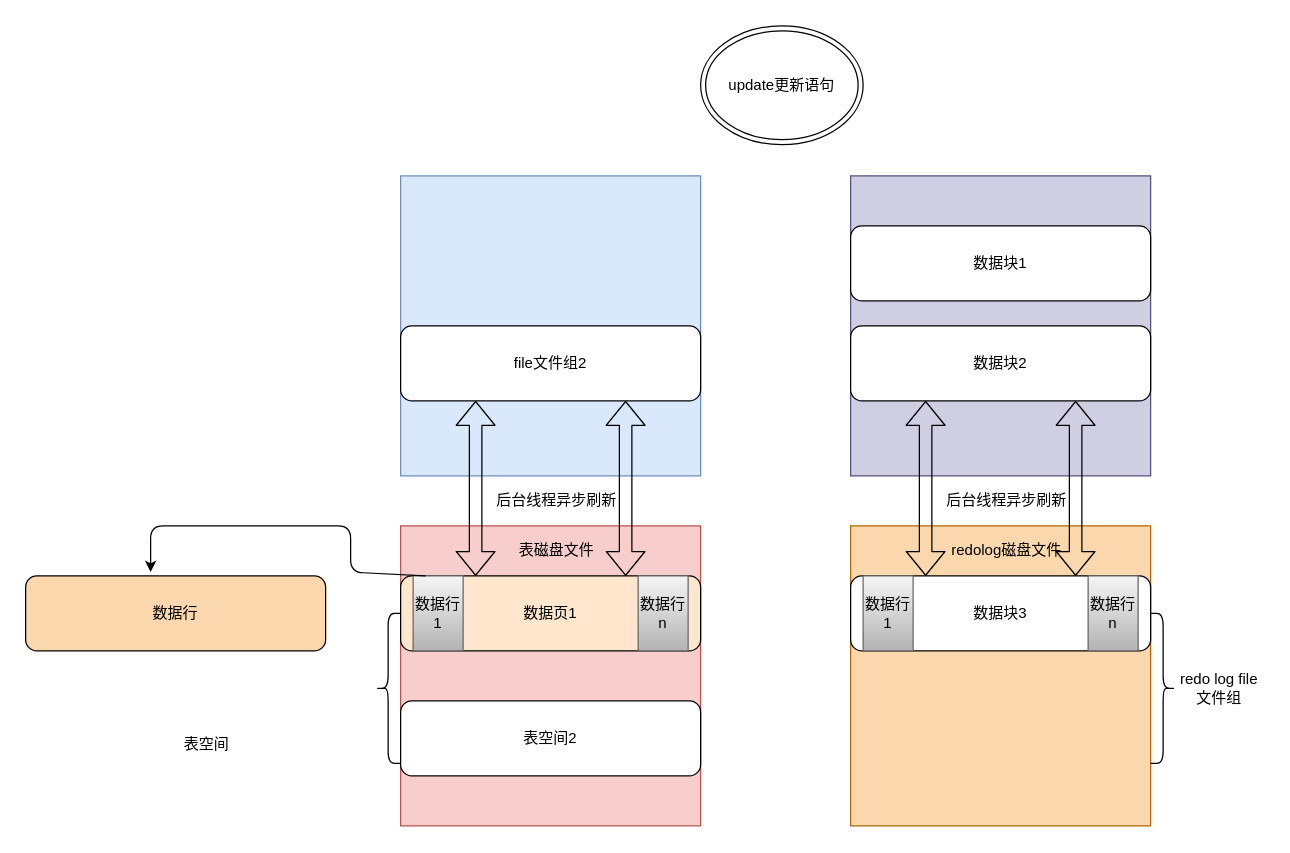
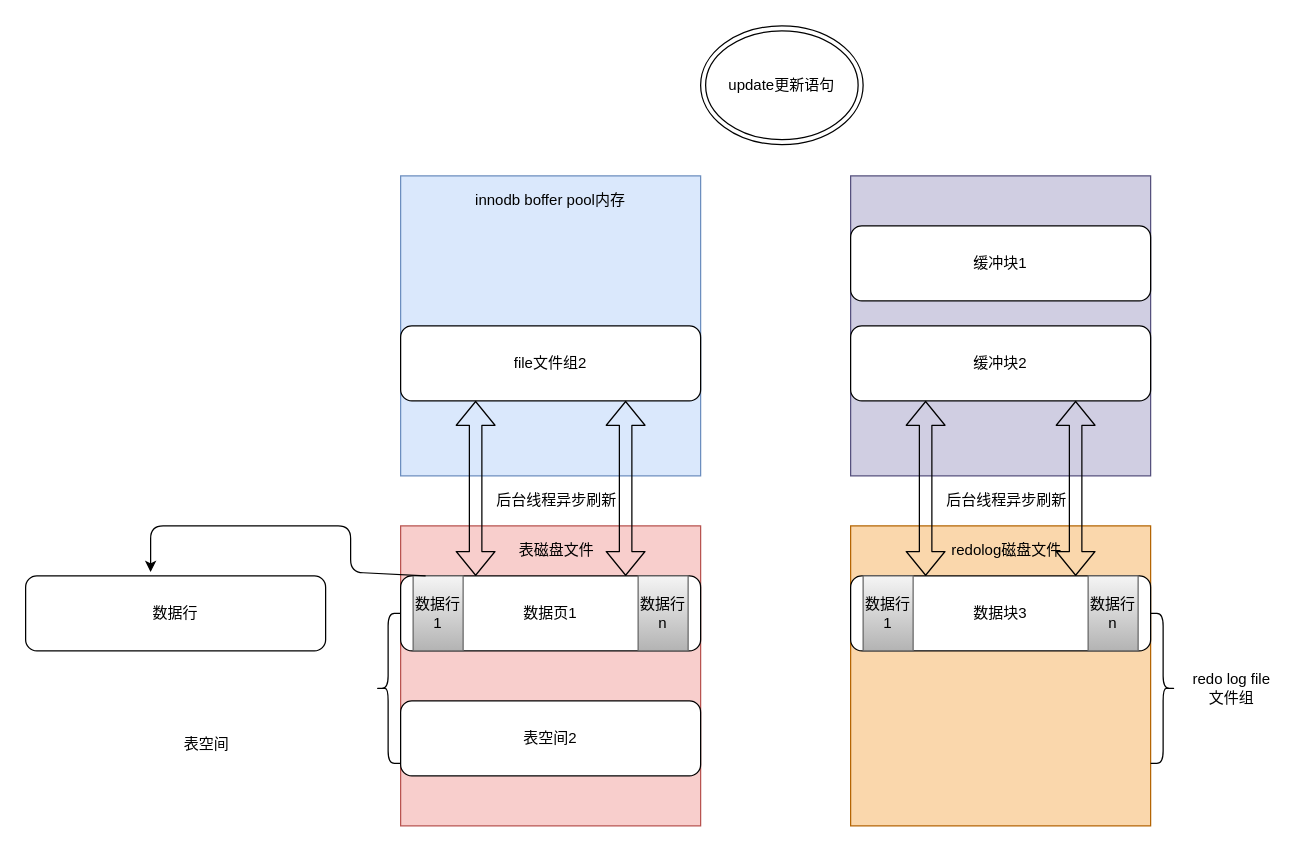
  <mxCell id="0" />
  <mxCell id="1" parent="0" />
  <mxCell id="2" value="" style="rounded=0;whiteSpace=wrap;html=1;fillColor=#f8cecc;strokeColor=#b85450;" vertex="1" parent="1"><mxGeometry x="320" y="420" width="240" height="240" as="geometry" /></mxCell>
  <mxCell id="3" value="update更新语句" style="ellipse;shape=doubleEllipse;whiteSpace=wrap;html=1;" vertex="1" parent="1"><mxGeometry x="560" y="20" width="130" height="95" as="geometry" /></mxCell>
  <mxCell id="4" value="" style="rounded=0;whiteSpace=wrap;html=1;fillColor=#dae8fc;strokeColor=#6c8ebf;" vertex="1" parent="1"><mxGeometry x="320" y="140" width="240" height="240" as="geometry" /></mxCell>
- <mxCell id="6" value="数据行" style="rounded=1;whiteSpace=wrap;html=1;fillColor=#fad7ac;" vertex="1" parent="1"><mxGeometry x="20" y="460" width="240" height="60" as="geometry" /></mxCell>
- <mxCell id="7" value="数据页1" style="rounded=1;whiteSpace=wrap;html=1;fillColor=#ffe6cc;" vertex="1" parent="1"><mxGeometry x="320" y="460" width="240" height="60" as="geometry" /></mxCell>
+ <mxCell id="5" value="innodb boffer pool内存" style="text;html=1;strokeColor=none;fillColor=none;align=center;verticalAlign=middle;whiteSpace=wrap;rounded=0;" vertex="1" parent="1"><mxGeometry x="370" y="150" width="140" height="20" as="geometry" /></mxCell>
+ <mxCell id="6" value="数据行" style="rounded=1;whiteSpace=wrap;html=1;" vertex="1" parent="1"><mxGeometry x="20" y="460" width="240" height="60" as="geometry" /></mxCell>
+ <mxCell id="7" value="数据页1" style="rounded=1;whiteSpace=wrap;html=1;" vertex="1" parent="1"><mxGeometry x="320" y="460" width="240" height="60" as="geometry" /></mxCell>
  <mxCell id="8" value="表磁盘文件" style="text;html=1;strokeColor=none;fillColor=none;align=center;verticalAlign=middle;whiteSpace=wrap;rounded=0;" vertex="1" parent="1"><mxGeometry x="400" y="430" width="90" height="20" as="geometry" /></mxCell>
  <mxCell id="9" value="数据行1" style="rounded=0;whiteSpace=wrap;html=1;gradientColor=#b3b3b3;fillColor=#f5f5f5;strokeColor=#666666;" vertex="1" parent="1"><mxGeometry x="330" y="460" width="40" height="60" as="geometry" /></mxCell>
  <mxCell id="10" value="数据行n" style="rounded=0;whiteSpace=wrap;html=1;gradientColor=#b3b3b3;fillColor=#f5f5f5;strokeColor=#666666;" vertex="1" parent="1"><mxGeometry x="510" y="460" width="40" height="60" as="geometry" /></mxCell>
  <mxCell id="11" value="" style="endArrow=classic;html=1;exitX=0.25;exitY=0;exitDx=0;exitDy=0;" edge="1" parent="1" source="9"><mxGeometry width="50" height="50" relative="1" as="geometry"><mxPoint x="590" y="590" as="sourcePoint" /><mxPoint x="120" y="457" as="targetPoint" /><Array as="points"><mxPoint x="280" y="457" /><mxPoint x="280" y="420" /><mxPoint x="230" y="420" /><mxPoint x="120" y="420" /></Array></mxGeometry></mxCell>
  <mxCell id="12" value="file文件组2" style="rounded=1;whiteSpace=wrap;html=1;" vertex="1" parent="1"><mxGeometry x="320" y="260" width="240" height="60" as="geometry" /></mxCell>
  <mxCell id="13" value="表空间2" style="rounded=1;whiteSpace=wrap;html=1;" vertex="1" parent="1"><mxGeometry x="320" y="560" width="240" height="60" as="geometry" /></mxCell>
  <mxCell id="14" value="" style="shape=flexArrow;endArrow=classic;startArrow=classic;html=1;entryX=0.25;entryY=1;entryDx=0;entryDy=0;" edge="1" parent="1" target="12"><mxGeometry width="100" height="100" relative="1" as="geometry"><mxPoint x="380" y="460" as="sourcePoint" /><mxPoint x="800" y="390" as="targetPoint" /></mxGeometry></mxCell>
  <mxCell id="15" value="" style="shape=flexArrow;endArrow=classic;startArrow=classic;html=1;entryX=0.25;entryY=1;entryDx=0;entryDy=0;" edge="1" parent="1"><mxGeometry width="100" height="100" relative="1" as="geometry"><mxPoint x="500" y="460" as="sourcePoint" /><mxPoint x="500" y="320" as="targetPoint" /></mxGeometry></mxCell>
  <mxCell id="16" value="" style="shape=curlyBracket;whiteSpace=wrap;html=1;rounded=1;" vertex="1" parent="1"><mxGeometry x="300" y="490" width="20" height="120" as="geometry" /></mxCell>
  <mxCell id="17" value="表空间" style="text;html=1;strokeColor=none;fillColor=none;align=center;verticalAlign=middle;whiteSpace=wrap;rounded=0;" vertex="1" parent="1"><mxGeometry x="145" y="585" width="40" height="20" as="geometry" /></mxCell>
  <mxCell id="18" value="后台线程异步刷新" style="text;html=1;strokeColor=none;fillColor=none;align=center;verticalAlign=middle;whiteSpace=wrap;rounded=0;" vertex="1" parent="1"><mxGeometry x="370" y="390" width="150" height="20" as="geometry" /></mxCell>
  <mxCell id="19" value="" style="rounded=0;whiteSpace=wrap;html=1;fillColor=#d0cee2;strokeColor=#56517e;" vertex="1" parent="1"><mxGeometry x="680" y="140" width="240" height="240" as="geometry" /></mxCell>
- <mxCell id="20" value="数据块1" style="rounded=1;whiteSpace=wrap;html=1;" vertex="1" parent="1"><mxGeometry x="680" y="180" width="240" height="60" as="geometry" /></mxCell>
- <mxCell id="21" value="数据块2" style="rounded=1;whiteSpace=wrap;html=1;" vertex="1" parent="1"><mxGeometry x="680" y="260" width="240" height="60" as="geometry" /></mxCell>
+ <mxCell id="20" value="缓冲块1" style="rounded=1;whiteSpace=wrap;html=1;" vertex="1" parent="1"><mxGeometry x="680" y="180" width="240" height="60" as="geometry" /></mxCell>
+ <mxCell id="21" value="缓冲块2" style="rounded=1;whiteSpace=wrap;html=1;" vertex="1" parent="1"><mxGeometry x="680" y="260" width="240" height="60" as="geometry" /></mxCell>
  <mxCell id="22" value="" style="rounded=0;whiteSpace=wrap;html=1;fillColor=#fad7ac;strokeColor=#b46504;" vertex="1" parent="1"><mxGeometry x="680" y="420" width="240" height="240" as="geometry" /></mxCell>
  <mxCell id="23" value="数据块3" style="rounded=1;whiteSpace=wrap;html=1;" vertex="1" parent="1"><mxGeometry x="680" y="460" width="240" height="60" as="geometry" /></mxCell>
  <mxCell id="24" value="redolog磁盘文件" style="text;html=1;strokeColor=none;fillColor=none;align=center;verticalAlign=middle;whiteSpace=wrap;rounded=0;" vertex="1" parent="1"><mxGeometry x="755" y="430" width="100" height="20" as="geometry" /></mxCell>
  <mxCell id="25" value="数据行1" style="rounded=0;whiteSpace=wrap;html=1;gradientColor=#b3b3b3;fillColor=#f5f5f5;strokeColor=#666666;" vertex="1" parent="1"><mxGeometry x="690" y="460" width="40" height="60" as="geometry" /></mxCell>
  <mxCell id="26" value="数据行n" style="rounded=0;whiteSpace=wrap;html=1;gradientColor=#b3b3b3;fillColor=#f5f5f5;strokeColor=#666666;" vertex="1" parent="1"><mxGeometry x="870" y="460" width="40" height="60" as="geometry" /></mxCell>
  <mxCell id="27" value="" style="shape=flexArrow;endArrow=classic;startArrow=classic;html=1;entryX=0.25;entryY=1;entryDx=0;entryDy=0;" edge="1" parent="1"><mxGeometry width="100" height="100" relative="1" as="geometry"><mxPoint x="740" y="460" as="sourcePoint" /><mxPoint x="740" y="320" as="targetPoint" /></mxGeometry></mxCell>
  <mxCell id="28" value="" style="shape=flexArrow;endArrow=classic;startArrow=classic;html=1;entryX=0.25;entryY=1;entryDx=0;entryDy=0;" edge="1" parent="1"><mxGeometry width="100" height="100" relative="1" as="geometry"><mxPoint x="860" y="460" as="sourcePoint" /><mxPoint x="860" y="320" as="targetPoint" /></mxGeometry></mxCell>
  <mxCell id="29" value="后台线程异步刷新" style="text;html=1;strokeColor=none;fillColor=none;align=center;verticalAlign=middle;whiteSpace=wrap;rounded=0;" vertex="1" parent="1"><mxGeometry x="730" y="390" width="150" height="20" as="geometry" /></mxCell>
  <mxCell id="30" value="" style="shape=curlyBracket;whiteSpace=wrap;html=1;rounded=1;flipH=1;" vertex="1" parent="1"><mxGeometry x="920" y="490" width="20" height="120" as="geometry" /></mxCell>
- <mxCell id="31" value="redo log file文件组" style="text;html=1;strokeColor=none;fillColor=none;align=center;verticalAlign=middle;whiteSpace=wrap;rounded=0;" vertex="1" parent="1"><mxGeometry x="940" y="540" width="70" height="20" as="geometry" /></mxCell>
+ <mxCell id="31" value="redo log file文件组" style="text;html=1;strokeColor=none;fillColor=none;align=center;verticalAlign=middle;whiteSpace=wrap;rounded=0;" vertex="1" parent="1"><mxGeometry x="950" y="540" width="70" height="20" as="geometry" /></mxCell>
